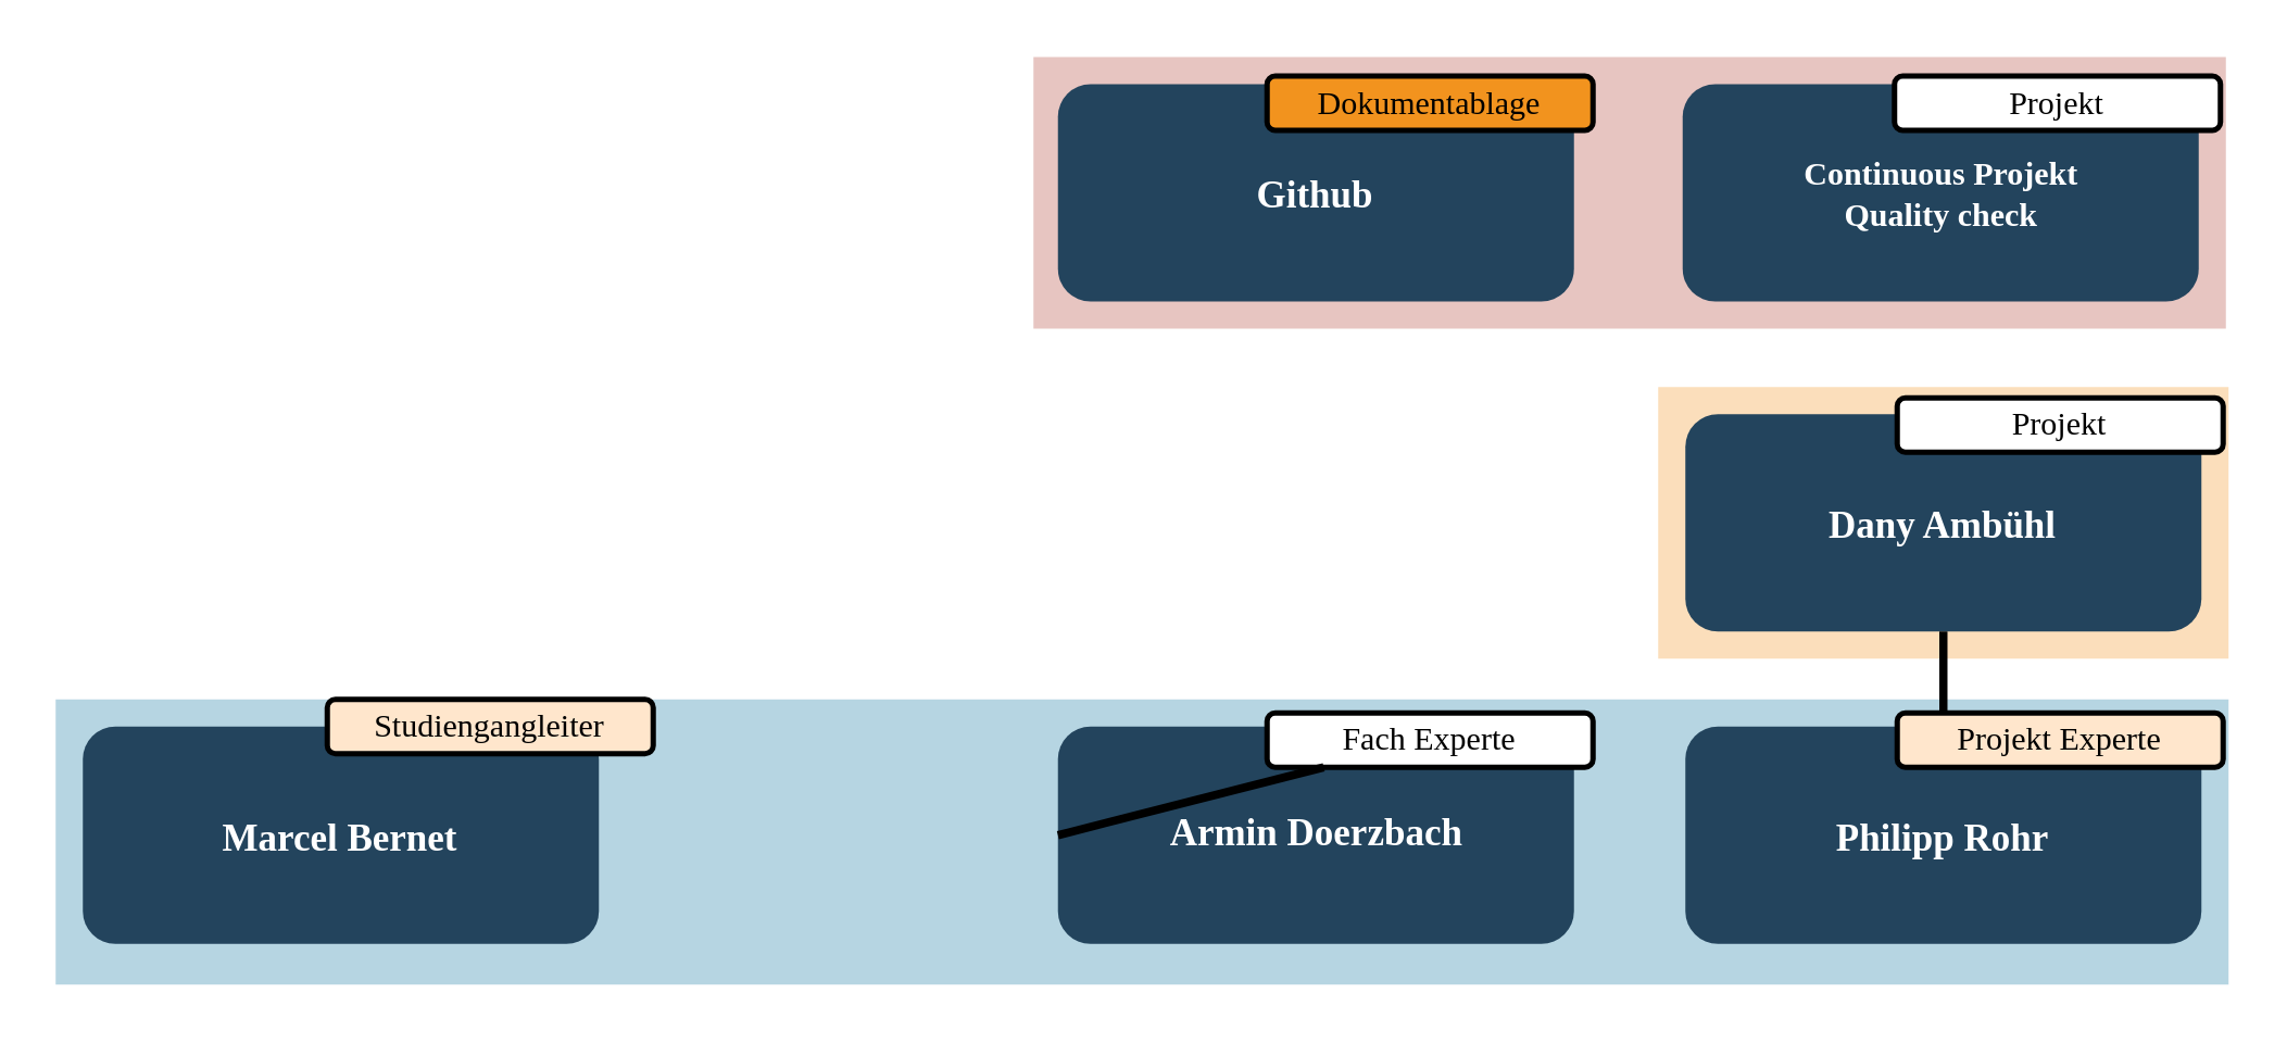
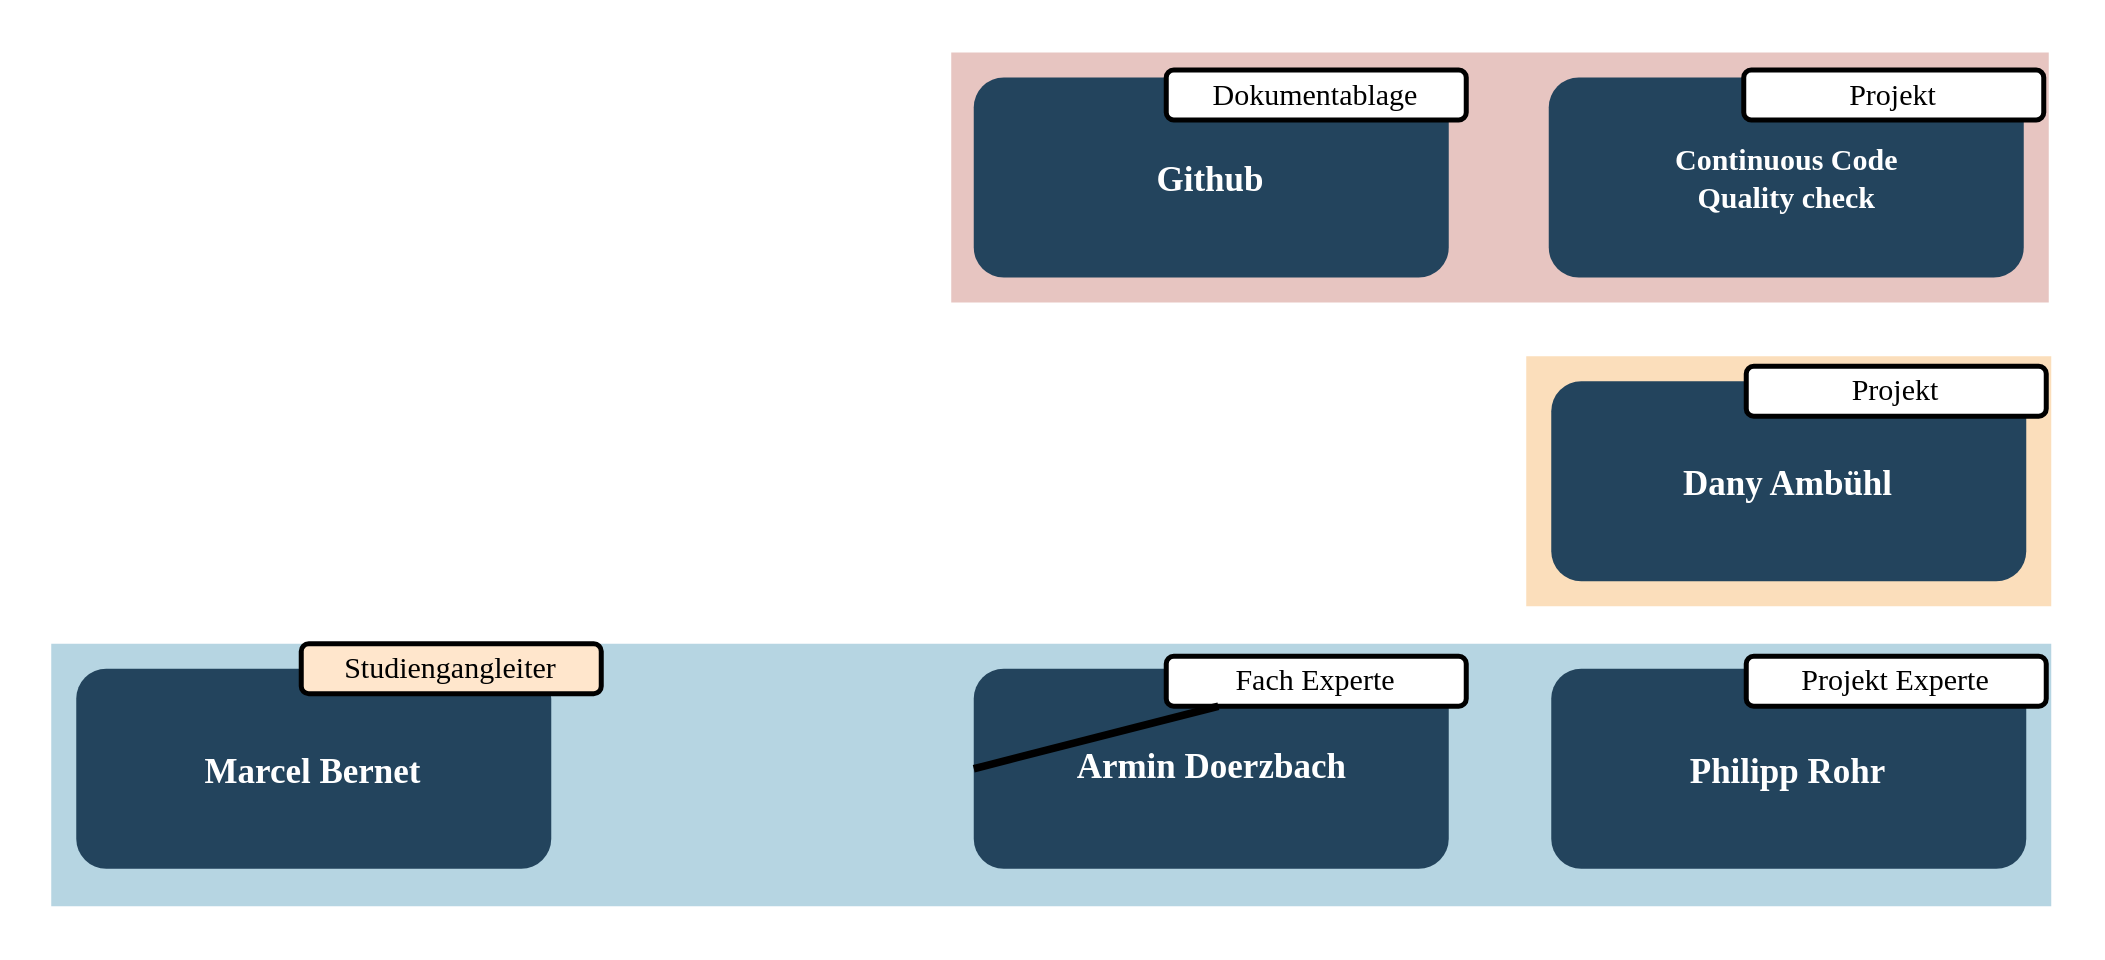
  <mxCell id="0" />
  <mxCell id="1" parent="0" />
  <mxCell id="2" value="" style="fillColor=#AE4132;strokeColor=none;opacity=30;" parent="1" vertex="1"><mxGeometry x="380" y="20.5" width="439" height="100" as="geometry" /></mxCell>
  <mxCell id="3" value="" style="fillColor=#10739E;strokeColor=none;opacity=30;" parent="1" vertex="1"><mxGeometry x="20" y="257" width="800" height="105" as="geometry" /></mxCell>
  <mxCell id="4" value="" style="fillColor=#F2931E;strokeColor=none;opacity=30;" parent="1" vertex="1"><mxGeometry x="610" y="142" width="210" height="100" as="geometry" /></mxCell>
- <mxCell id="5" value="Continuous Projekt &lt;br&gt;Quality check" style="rounded=1;fillColor=#23445D;gradientColor=none;strokeColor=none;fontColor=#FFFFFF;fontStyle=1;fontFamily=Tahoma;fontSize=12;html=1;" parent="1" vertex="1"><mxGeometry x="619" y="30.5" width="190" height="80" as="geometry" /></mxCell>
+ <mxCell id="5" value="Continuous Code &lt;br&gt;Quality check" style="rounded=1;fillColor=#23445D;gradientColor=none;strokeColor=none;fontColor=#FFFFFF;fontStyle=1;fontFamily=Tahoma;fontSize=12;html=1;" parent="1" vertex="1"><mxGeometry x="619" y="30.5" width="190" height="80" as="geometry" /></mxCell>
  <mxCell id="6" value="Armin Doerzbach" style="rounded=1;fillColor=#23445D;gradientColor=none;strokeColor=none;fontColor=#FFFFFF;fontStyle=1;fontFamily=Tahoma;fontSize=14;html=1;" parent="1" vertex="1"><mxGeometry x="389" y="267" width="190" height="80" as="geometry" /></mxCell>
  <mxCell id="7" value="Philipp Rohr" style="rounded=1;fillColor=#23445D;gradientColor=none;strokeColor=none;fontColor=#FFFFFF;fontStyle=1;fontFamily=Tahoma;fontSize=14" parent="1" vertex="1"><mxGeometry x="620" y="267" width="190" height="80" as="geometry" /></mxCell>
  <mxCell id="8" value="Dany Ambühl" style="rounded=1;fillColor=#23445D;gradientColor=none;strokeColor=none;fontColor=#FFFFFF;fontStyle=1;fontFamily=Tahoma;fontSize=14" parent="1" vertex="1"><mxGeometry x="620" y="152" width="190" height="80" as="geometry" /></mxCell>
  <mxCell id="9" value="Github" style="rounded=1;fillColor=#23445D;gradientColor=none;strokeColor=none;fontColor=#FFFFFF;fontStyle=1;fontFamily=Tahoma;fontSize=14" parent="1" vertex="1"><mxGeometry x="389" y="30.5" width="190" height="80" as="geometry" /></mxCell>
  <mxCell id="10" value="Marcel Bernet" style="rounded=1;fillColor=#23445D;gradientColor=none;strokeColor=none;fontColor=#FFFFFF;fontStyle=1;fontFamily=Tahoma;fontSize=14" parent="1" vertex="1"><mxGeometry x="30" y="267" width="190" height="80" as="geometry" /></mxCell>
- <mxCell id="11" value="" style="endArrow=none;html=1;rounded=0;entryX=0.5;entryY=1;entryDx=0;entryDy=0;strokeWidth=3;" parent="1" source="7" target="8" edge="1"><mxGeometry width="50" height="50" relative="1" as="geometry"><mxPoint x="725" y="162" as="sourcePoint" /><mxPoint x="724" y="120.5" as="targetPoint" /></mxGeometry></mxCell>
  <mxCell id="12" value="&lt;font face=&quot;Tahoma&quot;&gt;Projekt&lt;/font&gt;" style="rounded=1;whiteSpace=wrap;html=1;strokeWidth=2;" parent="1" vertex="1"><mxGeometry x="697" y="27.5" width="120" height="20" as="geometry" /></mxCell>
- <mxCell id="13" value="&lt;font face=&quot;Tahoma&quot;&gt;Dokumentablage&lt;/font&gt;" style="rounded=1;whiteSpace=wrap;html=1;strokeWidth=2;fillColor=#f2931e;" parent="1" vertex="1"><mxGeometry x="466" y="27.5" width="120" height="20" as="geometry" /></mxCell>
+ <mxCell id="13" value="&lt;font face=&quot;Tahoma&quot;&gt;Dokumentablage&lt;/font&gt;" style="rounded=1;whiteSpace=wrap;html=1;strokeWidth=2;" parent="1" vertex="1"><mxGeometry x="466" y="27.5" width="120" height="20" as="geometry" /></mxCell>
  <mxCell id="14" value="&lt;font face=&quot;Tahoma&quot;&gt;Projekt&lt;/font&gt;" style="rounded=1;whiteSpace=wrap;html=1;strokeWidth=2;" parent="1" vertex="1"><mxGeometry x="698" y="146" width="120" height="20" as="geometry" /></mxCell>
- <mxCell id="15" value="&lt;font face=&quot;Tahoma&quot;&gt;Projekt Experte&lt;/font&gt;" style="rounded=1;whiteSpace=wrap;html=1;strokeWidth=2;fillColor=#ffe6cc;" parent="1" vertex="1"><mxGeometry x="698" y="262" width="120" height="20" as="geometry" /></mxCell>
+ <mxCell id="15" value="&lt;font face=&quot;Tahoma&quot;&gt;Projekt Experte&lt;/font&gt;" style="rounded=1;whiteSpace=wrap;html=1;strokeWidth=2;" parent="1" vertex="1"><mxGeometry x="698" y="262" width="120" height="20" as="geometry" /></mxCell>
  <mxCell id="16" value="&lt;font face=&quot;Tahoma&quot;&gt;Fach Experte&lt;/font&gt;" style="rounded=1;whiteSpace=wrap;html=1;strokeWidth=2;" parent="1" vertex="1"><mxGeometry x="466" y="262" width="120" height="20" as="geometry" /></mxCell>
  <mxCell id="17" value="&lt;font face=&quot;Tahoma&quot;&gt;Studiengangleiter&lt;/font&gt;" style="rounded=1;whiteSpace=wrap;html=1;strokeWidth=2;fillColor=#ffe6cc;" parent="1" vertex="1"><mxGeometry x="120" y="257" width="120" height="20" as="geometry" /></mxCell>
  <mxCell id="18" value="" style="endArrow=none;html=1;rounded=0;strokeWidth=3;exitX=0;exitY=0.5;exitDx=0;exitDy=0;startArrow=none;" parent="1" source="6" target="16" edge="1"><mxGeometry width="50" height="50" relative="1" as="geometry"><mxPoint x="399" y="407" as="sourcePoint" /><mxPoint x="230" y="317" as="targetPoint" /></mxGeometry></mxCell>
